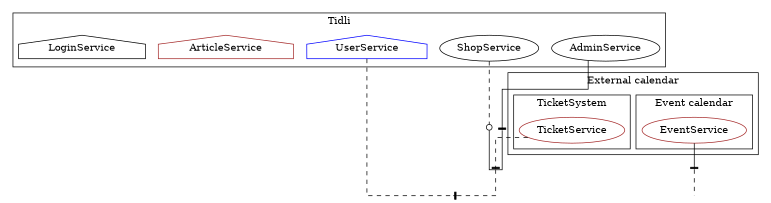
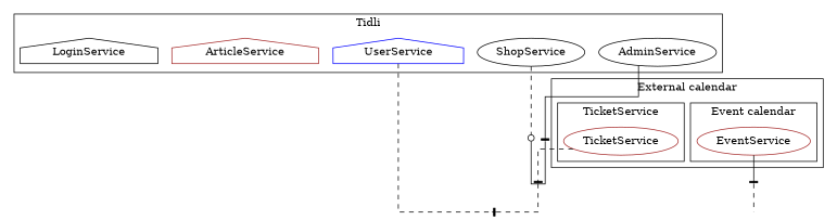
  digraph {
    splines=ortho
    node [shape=point]
    edge [style=dashed]
    empty_0 [style=invis width=0]
    empty_1 [style=invis width=0]
    empty_2 [style=invis width=0]
    empty_3 [style=invis width=0]
    empty_4 [style=invis width=0]
    empty_5 [style=invis width=0]
    TicketService [color=brown shape=ellipse]
    UserService [color=blue shape=house]
    ShopService [color=black shape=ellipse]
    AdminService [color=black shape=ellipse]
    EventService [color=brown shape=ellipse]
    ArticleService [color=brown shape=house]
    LoginService [color=black shape=house]
    subgraph sub_1 {
      empty_0
      empty_1
      empty_2
      empty_3
      empty_4
      empty_5
    }
    subgraph sub_2 {
      empty_0
      empty_1
      empty_2
      empty_3
      empty_4
      empty_5
    }
    subgraph sub_3 {
      empty_0
      empty_3
      TicketService
    }
    subgraph sub_4 {
      empty_1
      empty_2
      empty_4
      empty_5
      UserService
      ShopService
      AdminService
      EventService
    }
    subgraph cluster_5 {
      label=Tidli
      UserService
      ShopService
      AdminService
      ArticleService
      LoginService
    }
    subgraph cluster_6 {
      label="External calendar"
      subgraph cluster_7 {
-       label=TicketSystem
+       label=TicketService
        TicketService
      }
      subgraph cluster_8 {
        label="Event calendar"
        EventService
      }
    }
    empty_0 -> empty_1 [dir=none]
    empty_2 -> empty_3 [dir=none]
    empty_4 -> empty_0 [dir=none style=solid]
    empty_5 -> empty_0 [dir=none style=solid]
    TicketService -> empty_0 [arrowhead=tee]
    UserService -> empty_1 [arrowhead=tee]
    ShopService -> empty_4 [arrowhead=odot]
    AdminService -> empty_5 [arrowhead=tee style=solid]
    EventService -> empty_2 [arrowhead=tee style=solid]
  }
